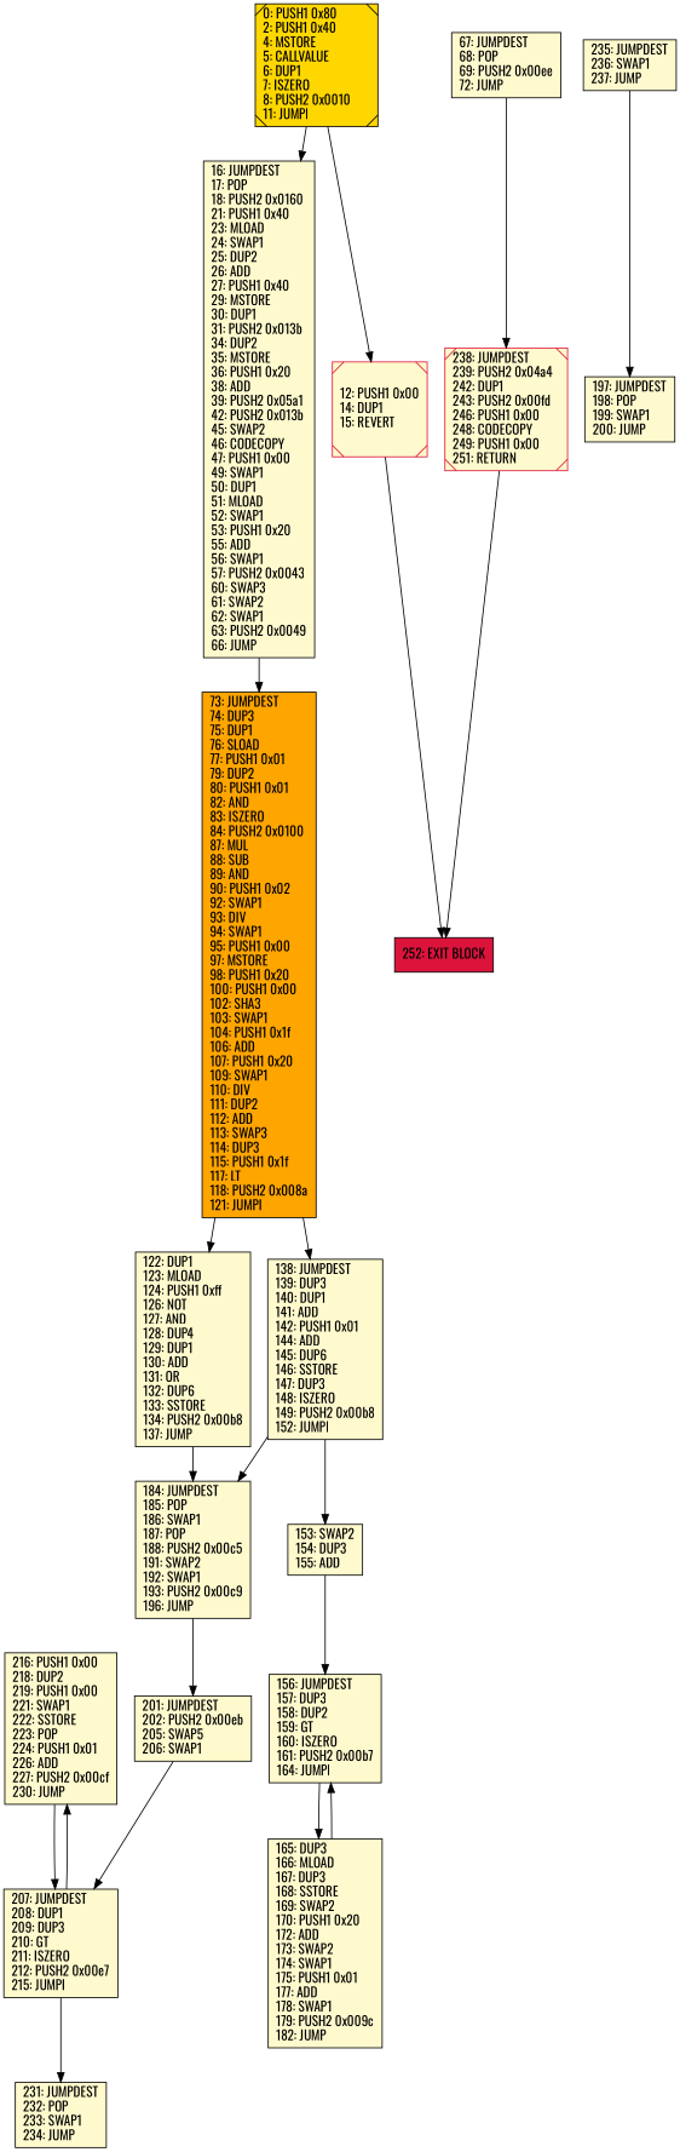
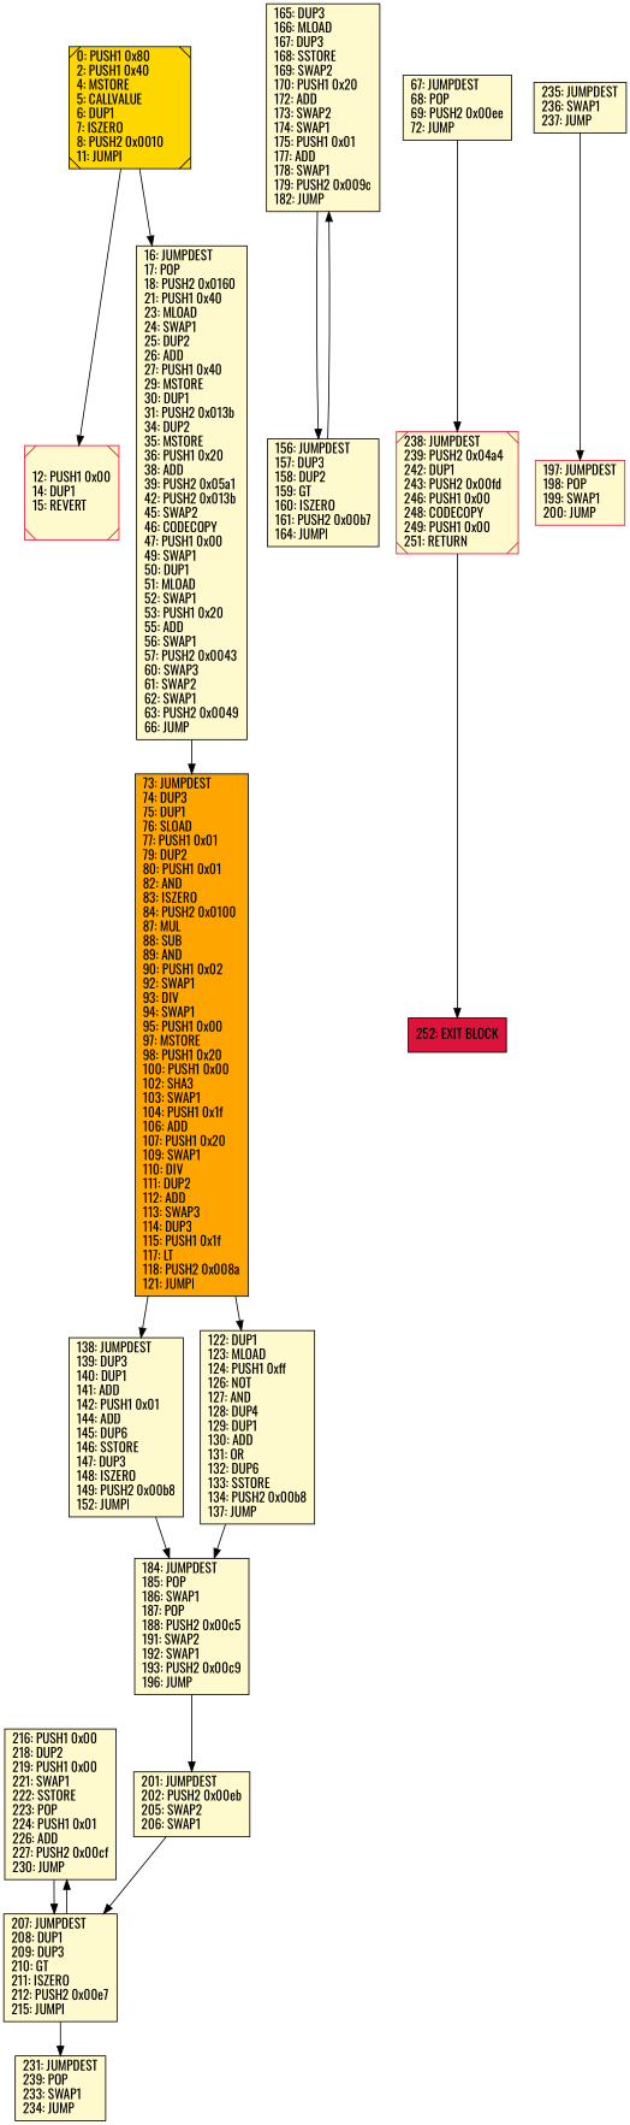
  digraph {
    fontname=Oswald
    rankdir=UD
    node [color=black fillcolor=lemonchiffon fontcolor=black fontname=Oswald shape=box style=filled]
    edge [fontname=Oswald]
    n1 [label="216: PUSH1 0x00\l218: DUP2\l219: PUSH1 0x00\l221: SWAP1\l222: SSTORE\l223: POP\l224: PUSH1 0x01\l226: ADD\l227: PUSH2 0x00cf\l230: JUMP\l"]
    n2 [label="207: JUMPDEST\l208: DUP1\l209: DUP3\l210: GT\l211: ISZERO\l212: PUSH2 0x00e7\l215: JUMPI\l"]
-   n3 [label="231: JUMPDEST\l232: POP\l233: SWAP1\l234: JUMP\l"]
+   n3 [label="231: JUMPDEST\l239: POP\l233: SWAP1\l234: JUMP\l"]
    n4 [label="165: DUP3\l166: MLOAD\l167: DUP3\l168: SSTORE\l169: SWAP2\l170: PUSH1 0x20\l172: ADD\l173: SWAP2\l174: SWAP1\l175: PUSH1 0x01\l177: ADD\l178: SWAP1\l179: PUSH2 0x009c\l182: JUMP\l"]
    n5 [label="156: JUMPDEST\l157: DUP3\l158: DUP2\l159: GT\l160: ISZERO\l161: PUSH2 0x00b7\l164: JUMPI\l"]
    n6 [label="138: JUMPDEST\l139: DUP3\l140: DUP1\l141: ADD\l142: PUSH1 0x01\l144: ADD\l145: DUP6\l146: SSTORE\l147: DUP3\l148: ISZERO\l149: PUSH2 0x00b8\l152: JUMPI\l"]
    n7 [label="184: JUMPDEST\l185: POP\l186: SWAP1\l187: POP\l188: PUSH2 0x00c5\l191: SWAP2\l192: SWAP1\l193: PUSH2 0x00c9\l196: JUMP\l"]
-   n8 [label="153: SWAP2\l154: DUP3\l155: ADD\l"]
-   n9 [label="201: JUMPDEST\l202: PUSH2 0x00eb\l205: SWAP5\l206: SWAP1\l"]
+   n9 [label="201: JUMPDEST\l202: PUSH2 0x00eb\l205: SWAP2\l206: SWAP1\l"]
    n10 [color=crimson label="12: PUSH1 0x00\l14: DUP1\l15: REVERT\l" shape=Msquare]
    n11 [fillcolor=crimson label="252: EXIT BLOCK\l"]
    n12 [label="67: JUMPDEST\l68: POP\l69: PUSH2 0x00ee\l72: JUMP\l"]
    n13 [color=crimson label="238: JUMPDEST\l239: PUSH2 0x04a4\l242: DUP1\l243: PUSH2 0x00fd\l246: PUSH1 0x00\l248: CODECOPY\l249: PUSH1 0x00\l251: RETURN\l" shape=Msquare]
    n14 [fillcolor=orange label="73: JUMPDEST\l74: DUP3\l75: DUP1\l76: SLOAD\l77: PUSH1 0x01\l79: DUP2\l80: PUSH1 0x01\l82: AND\l83: ISZERO\l84: PUSH2 0x0100\l87: MUL\l88: SUB\l89: AND\l90: PUSH1 0x02\l92: SWAP1\l93: DIV\l94: SWAP1\l95: PUSH1 0x00\l97: MSTORE\l98: PUSH1 0x20\l100: PUSH1 0x00\l102: SHA3\l103: SWAP1\l104: PUSH1 0x1f\l106: ADD\l107: PUSH1 0x20\l109: SWAP1\l110: DIV\l111: DUP2\l112: ADD\l113: SWAP3\l114: DUP3\l115: PUSH1 0x1f\l117: LT\l118: PUSH2 0x008a\l121: JUMPI\l"]
    n15 [label="122: DUP1\l123: MLOAD\l124: PUSH1 0xff\l126: NOT\l127: AND\l128: DUP4\l129: DUP1\l130: ADD\l131: OR\l132: DUP6\l133: SSTORE\l134: PUSH2 0x00b8\l137: JUMP\l"]
    n16 [label="16: JUMPDEST\l17: POP\l18: PUSH2 0x0160\l21: PUSH1 0x40\l23: MLOAD\l24: SWAP1\l25: DUP2\l26: ADD\l27: PUSH1 0x40\l29: MSTORE\l30: DUP1\l31: PUSH2 0x013b\l34: DUP2\l35: MSTORE\l36: PUSH1 0x20\l38: ADD\l39: PUSH2 0x05a1\l42: PUSH2 0x013b\l45: SWAP2\l46: CODECOPY\l47: PUSH1 0x00\l49: SWAP1\l50: DUP1\l51: MLOAD\l52: SWAP1\l53: PUSH1 0x20\l55: ADD\l56: SWAP1\l57: PUSH2 0x0043\l60: SWAP3\l61: SWAP2\l62: SWAP1\l63: PUSH2 0x0049\l66: JUMP\l"]
-   n17 [label="197: JUMPDEST\l198: POP\l199: SWAP1\l200: JUMP\l"]
+   n17 [color=crimson label="197: JUMPDEST\l198: POP\l199: SWAP1\l200: JUMP\l"]
    n18 [label="235: JUMPDEST\l236: SWAP1\l237: JUMP\l"]
    n19 [fillcolor=gold label="0: PUSH1 0x80\l2: PUSH1 0x40\l4: MSTORE\l5: CALLVALUE\l6: DUP1\l7: ISZERO\l8: PUSH2 0x0010\l11: JUMPI\l" shape=Msquare]
    n1 -> n2
    n2 -> n1
    n2 -> n3
    n4 -> n5
    n5 -> n4
    n6 -> n7
-   n6 -> n8
    n7 -> n9
-   n8 -> n5
    n9 -> n2
-   n10 -> n11
    n12 -> n13
    n13 -> n11
    n14 -> n6
    n14 -> n15
    n15 -> n7
    n16 -> n14
    n18 -> n17
    n19 -> n10
    n19 -> n16
  }
